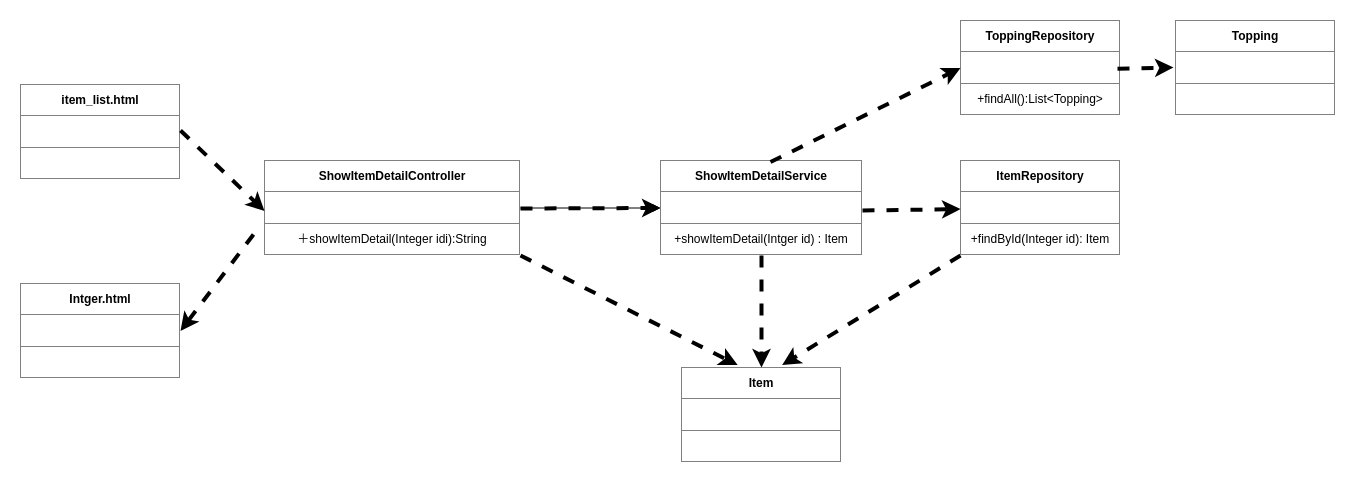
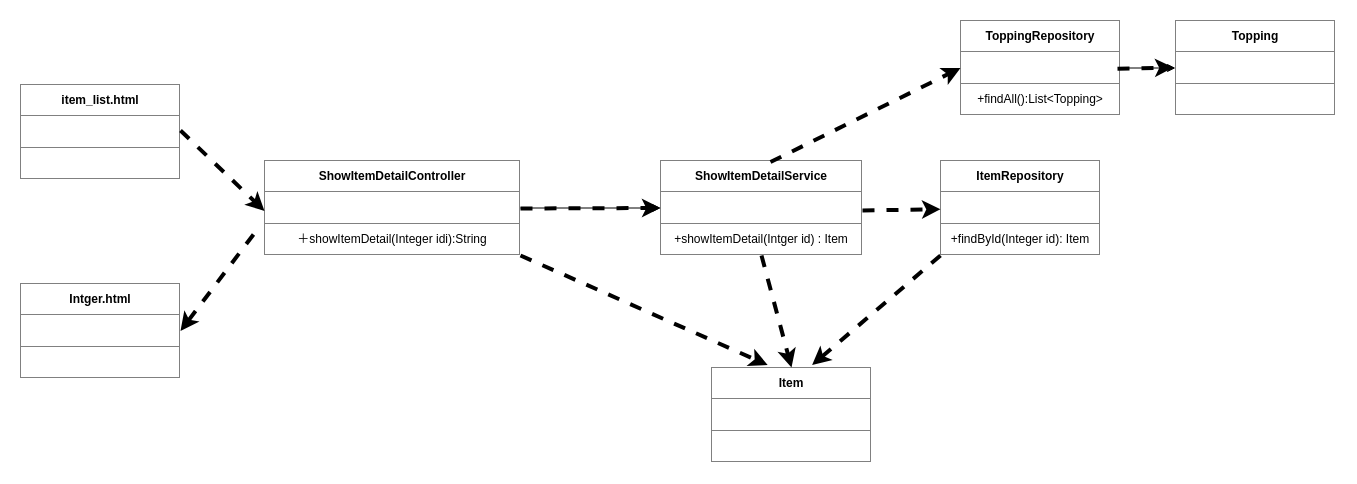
  <mxCell id="0" />
  <mxCell id="1" parent="0" />
  <mxCell id="2" value="&lt;table border=&quot;1&quot; width=&quot;100%&quot; cellpadding=&quot;4&quot; style=&quot;width: 100% ; height: 100% ; border-collapse: collapse&quot;&gt;&lt;tbody&gt;&lt;tr&gt;&lt;th align=&quot;center&quot;&gt;Intger.html&lt;/th&gt;&lt;/tr&gt;&lt;tr&gt;&lt;td align=&quot;center&quot;&gt;&lt;br&gt;&lt;/td&gt;&lt;/tr&gt;&lt;tr&gt;&lt;td align=&quot;center&quot;&gt;&lt;br&gt;&lt;/td&gt;&lt;/tr&gt;&lt;/tbody&gt;&lt;/table&gt;" style="text;html=1;strokeColor=none;fillColor=none;overflow=fill;fontColor=#000000;" parent="1" vertex="1"><mxGeometry x="20" y="283" width="160" height="95" as="geometry" /></mxCell>
  <mxCell id="3" value="&lt;table border=&quot;1&quot; width=&quot;100%&quot; cellpadding=&quot;4&quot; style=&quot;width: 100% ; height: 100% ; border-collapse: collapse&quot;&gt;&lt;tbody&gt;&lt;tr&gt;&lt;th align=&quot;center&quot;&gt;ShowItemDetailService&lt;/th&gt;&lt;/tr&gt;&lt;tr&gt;&lt;td align=&quot;center&quot;&gt;&lt;br&gt;&lt;/td&gt;&lt;/tr&gt;&lt;tr&gt;&lt;td align=&quot;center&quot;&gt;+showItemDetail(Intger id) : Item&lt;/td&gt;&lt;/tr&gt;&lt;/tbody&gt;&lt;/table&gt;" style="text;html=1;strokeColor=none;fillColor=none;overflow=fill;fontColor=#000000;" parent="1" vertex="1"><mxGeometry x="660" y="160" width="202" height="95" as="geometry" /></mxCell>
- <mxCell id="4" value="&lt;table border=&quot;1&quot; width=&quot;100%&quot; cellpadding=&quot;4&quot; style=&quot;width: 100% ; height: 100% ; border-collapse: collapse&quot;&gt;&lt;tbody&gt;&lt;tr&gt;&lt;th align=&quot;center&quot;&gt;Item&lt;br&gt;&lt;/th&gt;&lt;/tr&gt;&lt;tr&gt;&lt;td align=&quot;center&quot;&gt;&lt;br&gt;&lt;/td&gt;&lt;/tr&gt;&lt;tr&gt;&lt;td align=&quot;center&quot;&gt;&lt;br&gt;&lt;/td&gt;&lt;/tr&gt;&lt;/tbody&gt;&lt;/table&gt;" style="text;html=1;strokeColor=none;fillColor=none;overflow=fill;fontColor=#000000;" parent="1" vertex="1"><mxGeometry x="681" y="367" width="160" height="95" as="geometry" /></mxCell>
+ <mxCell id="4" value="&lt;table border=&quot;1&quot; width=&quot;100%&quot; cellpadding=&quot;4&quot; style=&quot;width: 100% ; height: 100% ; border-collapse: collapse&quot;&gt;&lt;tbody&gt;&lt;tr&gt;&lt;th align=&quot;center&quot;&gt;Item&lt;br&gt;&lt;/th&gt;&lt;/tr&gt;&lt;tr&gt;&lt;td align=&quot;center&quot;&gt;&lt;br&gt;&lt;/td&gt;&lt;/tr&gt;&lt;tr&gt;&lt;td align=&quot;center&quot;&gt;&lt;br&gt;&lt;/td&gt;&lt;/tr&gt;&lt;/tbody&gt;&lt;/table&gt;" style="text;html=1;strokeColor=none;fillColor=none;overflow=fill;fontColor=#000000;" parent="1" vertex="1"><mxGeometry x="711" y="367" width="160" height="95" as="geometry" /></mxCell>
  <mxCell id="5" value="" style="edgeStyle=none;html=1;" edge="1" parent="1" source="6" target="3"><mxGeometry relative="1" as="geometry" /></mxCell>
  <mxCell id="6" value="&lt;table border=&quot;1&quot; width=&quot;100%&quot; cellpadding=&quot;4&quot; style=&quot;width: 100% ; height: 100% ; border-collapse: collapse&quot;&gt;&lt;tbody&gt;&lt;tr&gt;&lt;th align=&quot;center&quot;&gt;ShowItemDetailController&lt;/th&gt;&lt;/tr&gt;&lt;tr&gt;&lt;td align=&quot;center&quot;&gt;&lt;br&gt;&lt;/td&gt;&lt;/tr&gt;&lt;tr&gt;&lt;td align=&quot;center&quot;&gt;＋showItemDetail(Integer idi):String&lt;br&gt;&lt;/td&gt;&lt;/tr&gt;&lt;/tbody&gt;&lt;/table&gt;" style="text;html=1;strokeColor=none;fillColor=none;overflow=fill;fontColor=#000000;" parent="1" vertex="1"><mxGeometry x="264" y="160" width="256" height="95" as="geometry" /></mxCell>
- <mxCell id="7" value="&lt;table border=&quot;1&quot; width=&quot;100%&quot; cellpadding=&quot;4&quot; style=&quot;width: 100% ; height: 100% ; border-collapse: collapse&quot;&gt;&lt;tbody&gt;&lt;tr&gt;&lt;th align=&quot;center&quot;&gt;ItemRepository&lt;/th&gt;&lt;/tr&gt;&lt;tr&gt;&lt;td align=&quot;center&quot;&gt;&lt;br&gt;&lt;/td&gt;&lt;/tr&gt;&lt;tr&gt;&lt;td align=&quot;center&quot;&gt;+findById(Integer id): Item&lt;br&gt;&lt;/td&gt;&lt;/tr&gt;&lt;/tbody&gt;&lt;/table&gt;" style="text;html=1;strokeColor=none;fillColor=none;overflow=fill;fontColor=#000000;" vertex="1" parent="1"><mxGeometry x="960" y="160" width="160" height="95" as="geometry" /></mxCell>
+ <mxCell id="7" value="&lt;table border=&quot;1&quot; width=&quot;100%&quot; cellpadding=&quot;4&quot; style=&quot;width: 100% ; height: 100% ; border-collapse: collapse&quot;&gt;&lt;tbody&gt;&lt;tr&gt;&lt;th align=&quot;center&quot;&gt;ItemRepository&lt;/th&gt;&lt;/tr&gt;&lt;tr&gt;&lt;td align=&quot;center&quot;&gt;&lt;br&gt;&lt;/td&gt;&lt;/tr&gt;&lt;tr&gt;&lt;td align=&quot;center&quot;&gt;+findById(Integer id): Item&lt;br&gt;&lt;/td&gt;&lt;/tr&gt;&lt;/tbody&gt;&lt;/table&gt;" style="text;html=1;strokeColor=none;fillColor=none;overflow=fill;fontColor=#000000;" vertex="1" parent="1"><mxGeometry x="940" y="160" width="160" height="95" as="geometry" /></mxCell>
  <mxCell id="8" value="&lt;table border=&quot;1&quot; width=&quot;100%&quot; cellpadding=&quot;4&quot; style=&quot;width: 100% ; height: 100% ; border-collapse: collapse&quot;&gt;&lt;tbody&gt;&lt;tr&gt;&lt;th align=&quot;center&quot;&gt;item_list.html&lt;br&gt;&lt;/th&gt;&lt;/tr&gt;&lt;tr&gt;&lt;td align=&quot;center&quot;&gt;&lt;br&gt;&lt;/td&gt;&lt;/tr&gt;&lt;tr&gt;&lt;td align=&quot;center&quot;&gt;&lt;br&gt;&lt;/td&gt;&lt;/tr&gt;&lt;/tbody&gt;&lt;/table&gt;" style="text;html=1;strokeColor=none;fillColor=none;overflow=fill;fontColor=#000000;" vertex="1" parent="1"><mxGeometry x="20" y="84" width="160" height="95" as="geometry" /></mxCell>
  <mxCell id="9" style="edgeStyle=none;html=1;entryX=0;entryY=0.5;entryDx=0;entryDy=0;dashed=1;fontColor=#000000;strokeColor=#000000;strokeWidth=4;" edge="1" parent="1"><mxGeometry relative="1" as="geometry"><mxPoint x="180" y="130" as="sourcePoint" /><mxPoint x="264" y="210.5" as="targetPoint" /><Array as="points"><mxPoint x="180" y="130" /></Array></mxGeometry></mxCell>
  <mxCell id="10" style="edgeStyle=none;html=1;entryX=1;entryY=0.5;entryDx=0;entryDy=0;dashed=1;fontColor=#000000;strokeColor=#000000;strokeWidth=4;" edge="1" parent="1" target="2"><mxGeometry relative="1" as="geometry"><mxPoint x="253" y="234" as="sourcePoint" /><mxPoint x="304" y="410.5" as="targetPoint" /><Array as="points" /></mxGeometry></mxCell>
  <mxCell id="11" style="edgeStyle=none;html=1;entryX=0;entryY=0.5;entryDx=0;entryDy=0;dashed=1;fontColor=#000000;strokeColor=#000000;strokeWidth=4;" edge="1" parent="1" target="3"><mxGeometry relative="1" as="geometry"><mxPoint x="520" y="208" as="sourcePoint" /><mxPoint x="374" y="440.5" as="targetPoint" /><Array as="points" /></mxGeometry></mxCell>
  <mxCell id="12" style="edgeStyle=none;html=1;dashed=1;fontColor=#000000;strokeColor=#000000;strokeWidth=4;exitX=1;exitY=0.526;exitDx=0;exitDy=0;exitPerimeter=0;" edge="1" parent="1" source="3" target="7"><mxGeometry relative="1" as="geometry"><mxPoint x="690" y="208" as="sourcePoint" /><mxPoint x="800" y="210" as="targetPoint" /><Array as="points" /></mxGeometry></mxCell>
  <mxCell id="13" style="edgeStyle=none;html=1;dashed=1;fontColor=#000000;strokeColor=#000000;strokeWidth=4;exitX=1;exitY=1;exitDx=0;exitDy=0;entryX=0.351;entryY=-0.026;entryDx=0;entryDy=0;entryPerimeter=0;" edge="1" parent="1" source="6" target="4"><mxGeometry relative="1" as="geometry"><mxPoint x="424" y="270" as="sourcePoint" /><mxPoint x="534" y="270.03" as="targetPoint" /><Array as="points" /></mxGeometry></mxCell>
  <mxCell id="14" style="edgeStyle=none;html=1;dashed=1;fontColor=#000000;strokeColor=#000000;strokeWidth=4;exitX=0;exitY=1;exitDx=0;exitDy=0;entryX=0.629;entryY=-0.026;entryDx=0;entryDy=0;entryPerimeter=0;" edge="1" parent="1" source="7" target="4"><mxGeometry relative="1" as="geometry"><mxPoint x="700" y="219.97" as="sourcePoint" /><mxPoint x="810" y="220" as="targetPoint" /><Array as="points" /></mxGeometry></mxCell>
  <mxCell id="15" style="edgeStyle=none;html=1;dashed=1;fontColor=#000000;strokeColor=#000000;strokeWidth=4;exitX=0.5;exitY=1;exitDx=0;exitDy=0;entryX=0.5;entryY=0;entryDx=0;entryDy=0;" edge="1" parent="1" source="3" target="4"><mxGeometry relative="1" as="geometry"><mxPoint x="810" y="265" as="sourcePoint" /><mxPoint x="610" y="340" as="targetPoint" /><Array as="points" /></mxGeometry></mxCell>
+ <mxCell id="16" value="" style="edgeStyle=none;html=1;" edge="1" parent="1" source="17" target="19"><mxGeometry relative="1" as="geometry" /></mxCell>
  <mxCell id="17" value="&lt;table border=&quot;1&quot; width=&quot;100%&quot; cellpadding=&quot;4&quot; style=&quot;width: 100% ; height: 100% ; border-collapse: collapse&quot;&gt;&lt;tbody&gt;&lt;tr&gt;&lt;th align=&quot;center&quot;&gt;ToppingRepository&lt;/th&gt;&lt;/tr&gt;&lt;tr&gt;&lt;td align=&quot;center&quot;&gt;&lt;br&gt;&lt;/td&gt;&lt;/tr&gt;&lt;tr&gt;&lt;td align=&quot;center&quot;&gt;+findAll():List&amp;lt;Topping&amp;gt;&lt;br&gt;&lt;/td&gt;&lt;/tr&gt;&lt;/tbody&gt;&lt;/table&gt;" style="text;html=1;strokeColor=none;fillColor=none;overflow=fill;fontColor=#000000;" vertex="1" parent="1"><mxGeometry x="960" y="20" width="160" height="95" as="geometry" /></mxCell>
  <mxCell id="18" style="edgeStyle=none;html=1;dashed=1;fontColor=#000000;strokeColor=#000000;strokeWidth=4;exitX=1;exitY=0.526;exitDx=0;exitDy=0;exitPerimeter=0;entryX=0;entryY=0.5;entryDx=0;entryDy=0;" edge="1" parent="1" target="17"><mxGeometry relative="1" as="geometry"><mxPoint x="770" y="161.57" as="sourcePoint" /><mxPoint x="910" y="159.998" as="targetPoint" /><Array as="points" /></mxGeometry></mxCell>
  <mxCell id="19" value="&lt;table border=&quot;1&quot; width=&quot;100%&quot; cellpadding=&quot;4&quot; style=&quot;width: 100% ; height: 100% ; border-collapse: collapse&quot;&gt;&lt;tbody&gt;&lt;tr&gt;&lt;th align=&quot;center&quot;&gt;Topping&lt;/th&gt;&lt;/tr&gt;&lt;tr&gt;&lt;td align=&quot;center&quot;&gt;&lt;br&gt;&lt;/td&gt;&lt;/tr&gt;&lt;tr&gt;&lt;td align=&quot;center&quot;&gt;&lt;br&gt;&lt;/td&gt;&lt;/tr&gt;&lt;/tbody&gt;&lt;/table&gt;" style="text;html=1;strokeColor=none;fillColor=none;overflow=fill;fontColor=#000000;" vertex="1" parent="1"><mxGeometry x="1175" y="20" width="160" height="95" as="geometry" /></mxCell>
  <mxCell id="20" style="edgeStyle=none;html=1;dashed=1;fontColor=#000000;strokeColor=#000000;strokeWidth=4;exitX=1;exitY=0.526;exitDx=0;exitDy=0;exitPerimeter=0;" edge="1" parent="1"><mxGeometry relative="1" as="geometry"><mxPoint x="1117" y="68.18" as="sourcePoint" /><mxPoint x="1173" y="67" as="targetPoint" /><Array as="points" /></mxGeometry></mxCell>
